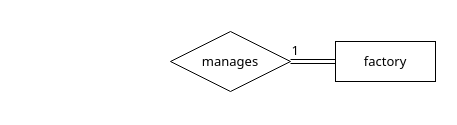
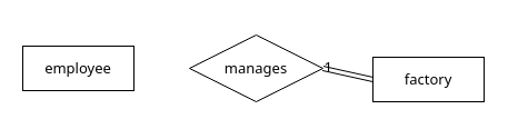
  <mxCell id="0" />
  <mxCell id="1" parent="0" />
  <mxCell id="2" value="" style="rounded=0;whiteSpace=wrap;html=1;fontFamily=Noto Sans;fontSource=https%3A%2F%2Ffonts.googleapis.com%2Fcss%3Ffamily%3DNoto%2BSans;strokeColor=none;fillColor=none;" parent="1" vertex="1"><mxGeometry x="213.5" y="20" width="30" height="20" as="geometry" /></mxCell>
  <mxCell id="3" value="" style="rounded=0;whiteSpace=wrap;html=1;fontFamily=Noto Sans;fontSource=https%3A%2F%2Ffonts.googleapis.com%2Fcss%3Ffamily%3DNoto%2BSans;strokeColor=none;fillColor=none;" parent="1" vertex="1"><mxGeometry x="216.5" y="83" width="30" height="20" as="geometry" /></mxCell>
+ <mxCell id="4" value="employee" style="whiteSpace=wrap;html=1;align=center;fontSize=13;fontFamily=Noto Sans;fontSource=https%3A%2F%2Ffonts.googleapis.com%2Fcss%3Ffamily%3DNoto%2BSans;" parent="1" vertex="1"><mxGeometry x="20" y="41" width="100" height="40" as="geometry" /></mxCell>
  <mxCell id="5" value="manages" style="shape=rhombus;perimeter=rhombusPerimeter;whiteSpace=wrap;html=1;align=center;fontSize=13;fontFamily=Noto Sans;fontSource=https%3A%2F%2Ffonts.googleapis.com%2Fcss%3Ffamily%3DNoto%2BSans;" parent="1" vertex="1"><mxGeometry x="170" y="31" width="120" height="60" as="geometry" /></mxCell>
- <mxCell id="6" value="factory" style="whiteSpace=wrap;html=1;align=center;fontSize=13;fontFamily=Noto Sans;fontSource=https%3A%2F%2Ffonts.googleapis.com%2Fcss%3Ffamily%3DNoto%2BSans;" parent="1" vertex="1"><mxGeometry x="335" y="41" width="100" height="40" as="geometry" /></mxCell>
+ <mxCell id="6" value="factory" style="whiteSpace=wrap;html=1;align=center;fontSize=13;fontFamily=Noto Sans;fontSource=https%3A%2F%2Ffonts.googleapis.com%2Fcss%3Ffamily%3DNoto%2BSans;" parent="1" vertex="1"><mxGeometry x="335" y="51" width="100" height="40" as="geometry" /></mxCell>
  <mxCell id="7" value="" style="shape=link;html=1;rounded=0;entryX=0;entryY=0.5;entryDx=0;entryDy=0;exitX=1;exitY=0.5;exitDx=0;exitDy=0;fontSize=13;fontFamily=Noto Sans;fontSource=https%3A%2F%2Ffonts.googleapis.com%2Fcss%3Ffamily%3DNoto%2BSans;" edge="1" parent="1" source="5" target="6"><mxGeometry relative="1" as="geometry"><mxPoint x="235" y="424" as="sourcePoint" /><mxPoint x="300" y="296" as="targetPoint" /></mxGeometry></mxCell>
  <mxCell id="8" value="1" style="resizable=0;html=1;align=right;verticalAlign=bottom;fontSize=13;fontFamily=Noto Sans;fontSource=https%3A%2F%2Ffonts.googleapis.com%2Fcss%3Ffamily%3DNoto%2BSans;" connectable="0" vertex="1" parent="7"><mxGeometry x="1" relative="1" as="geometry"><mxPoint x="-36" y="-1" as="offset" /></mxGeometry></mxCell>
